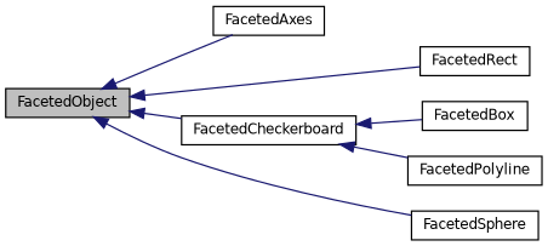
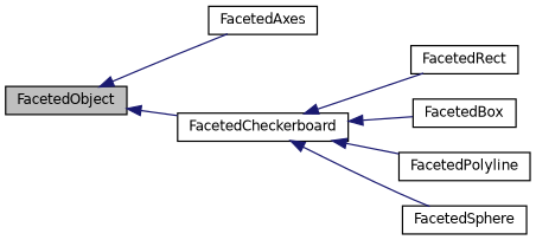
  digraph {
    rankdir=LR
    node [color=black fillcolor=white fontname=Helvetica fontsize=10 shape=record style=filled]
    edge [color=midnightblue dir=back fontname=Helvetica fontsize=10 labelfontname=Helvetica labelfontsize=10 style=solid]
    n1 [fillcolor=grey75 fontcolor=black height=0.2 label=FacetedObject width=0.4]
    n2 [height=0.2 label=FacetedAxes width=0.4]
    n3 [height=0.2 label=FacetedCheckerboard width=0.4]
    n4 [height=0.2 label=FacetedRect width=0.4]
    n5 [height=0.2 label=FacetedSphere width=0.4]
    n6 [height=0.2 label=FacetedBox width=0.4]
    n7 [height=0.2 label=FacetedPolyline width=0.4]
    n1 -> n2
    n1 -> n3
-   n1 -> n4
-   n1 -> n5
+   n3 -> n4
+   n3 -> n5
    n3 -> n6
    n3 -> n7
  }
